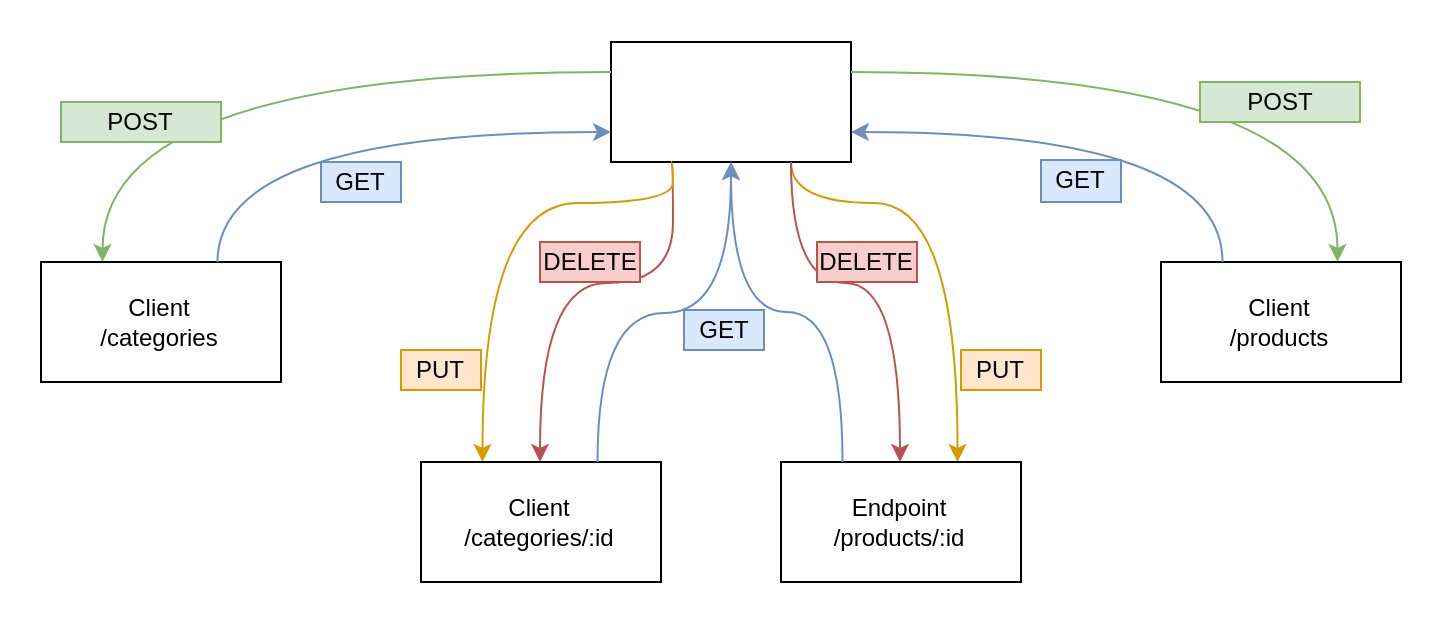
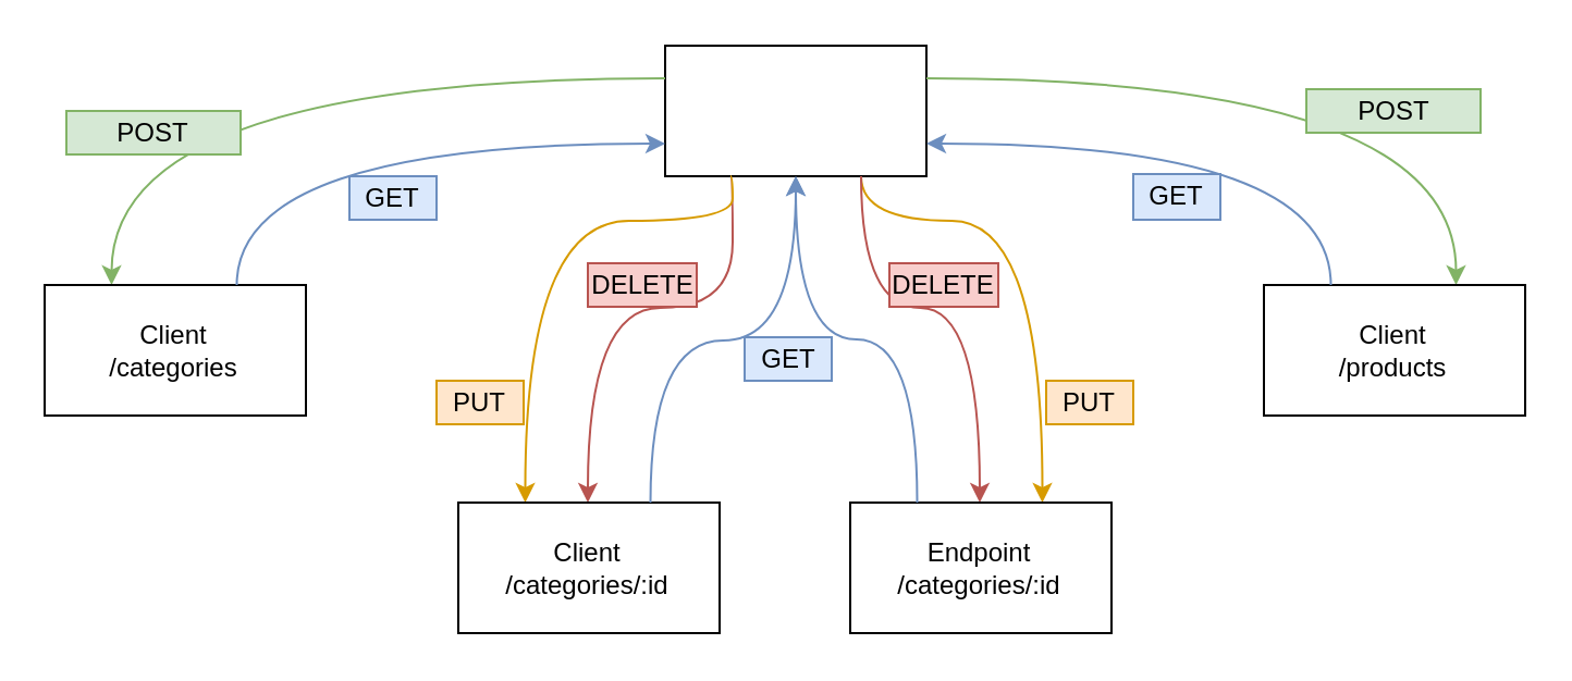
  <mxCell id="0" />
  <mxCell id="1" parent="0" />
  <mxCell id="2" value="" style="rounded=0;whiteSpace=wrap;html=1;" vertex="1" parent="1"><mxGeometry x="305" y="20.5" width="120" height="60" as="geometry" /></mxCell>
  <mxCell id="3" style="edgeStyle=orthogonalEdgeStyle;rounded=0;orthogonalLoop=1;jettySize=auto;html=1;entryX=0.25;entryY=0;entryDx=0;entryDy=0;curved=1;exitX=0;exitY=0.25;exitDx=0;exitDy=0;fillColor=#d5e8d4;strokeColor=#82b366;" edge="1" parent="1" source="2" target="11"><mxGeometry relative="1" as="geometry"><mxPoint x="297" y="34" as="sourcePoint" /></mxGeometry></mxCell>
  <mxCell id="4" style="edgeStyle=orthogonalEdgeStyle;rounded=0;orthogonalLoop=1;jettySize=auto;html=1;exitX=0.25;exitY=1;exitDx=0;exitDy=0;entryX=0.5;entryY=0;entryDx=0;entryDy=0;curved=1;fillColor=#f8cecc;strokeColor=#b85450;" edge="1" parent="1" source="2" target="14"><mxGeometry relative="1" as="geometry"><Array as="points"><mxPoint x="336" y="81" /><mxPoint x="336" y="141" /><mxPoint x="270" y="141" /></Array></mxGeometry></mxCell>
  <mxCell id="5" style="edgeStyle=orthogonalEdgeStyle;rounded=0;orthogonalLoop=1;jettySize=auto;html=1;exitX=0.25;exitY=1;exitDx=0;exitDy=0;entryX=0.25;entryY=0;entryDx=0;entryDy=0;curved=1;fillColor=#ffe6cc;strokeColor=#d79b00;" edge="1" parent="1" source="2" target="14"><mxGeometry relative="1" as="geometry"><Array as="points"><mxPoint x="336" y="81" /><mxPoint x="336" y="101" /><mxPoint x="241" y="101" /></Array></mxGeometry></mxCell>
  <mxCell id="6" style="edgeStyle=orthogonalEdgeStyle;curved=1;rounded=0;orthogonalLoop=1;jettySize=auto;html=1;exitX=0.75;exitY=1;exitDx=0;exitDy=0;entryX=0.75;entryY=0;entryDx=0;entryDy=0;fillColor=#ffe6cc;strokeColor=#d79b00;" edge="1" parent="1" source="2" target="17"><mxGeometry relative="1" as="geometry"><Array as="points"><mxPoint x="395" y="101" /><mxPoint x="478" y="101" /></Array></mxGeometry></mxCell>
  <mxCell id="7" style="edgeStyle=orthogonalEdgeStyle;curved=1;rounded=0;orthogonalLoop=1;jettySize=auto;html=1;exitX=0.75;exitY=1;exitDx=0;exitDy=0;entryX=0.5;entryY=0;entryDx=0;entryDy=0;fillColor=#f8cecc;strokeColor=#b85450;" edge="1" parent="1" source="2" target="17"><mxGeometry relative="1" as="geometry"><Array as="points"><mxPoint x="395" y="141" /><mxPoint x="450" y="141" /></Array></mxGeometry></mxCell>
  <mxCell id="8" style="edgeStyle=orthogonalEdgeStyle;curved=1;rounded=0;orthogonalLoop=1;jettySize=auto;html=1;entryX=0.75;entryY=0;entryDx=0;entryDy=0;exitX=1;exitY=0.25;exitDx=0;exitDy=0;fillColor=#d5e8d4;strokeColor=#82b366;" edge="1" parent="1" source="2" target="20"><mxGeometry relative="1" as="geometry"><mxPoint x="517" y="-16" as="sourcePoint" /></mxGeometry></mxCell>
  <mxCell id="9" value="" style="rounded=0;whiteSpace=wrap;html=1;" vertex="1" parent="1"><mxGeometry x="20" y="130.5" width="120" height="60" as="geometry" /></mxCell>
  <mxCell id="10" style="edgeStyle=orthogonalEdgeStyle;rounded=0;orthogonalLoop=1;jettySize=auto;html=1;exitX=0.75;exitY=0;exitDx=0;exitDy=0;curved=1;entryX=0;entryY=0.75;entryDx=0;entryDy=0;fillColor=#dae8fc;strokeColor=#6c8ebf;" edge="1" parent="1" source="11" target="2"><mxGeometry relative="1" as="geometry"><mxPoint x="267" y="74" as="targetPoint" /></mxGeometry></mxCell>
  <mxCell id="11" value="Client&lt;br&gt;/categories&lt;br&gt;" style="text;html=1;strokeColor=none;fillColor=none;align=center;verticalAlign=middle;whiteSpace=wrap;rounded=0;" vertex="1" parent="1"><mxGeometry x="22" y="130.5" width="115" height="60" as="geometry" /></mxCell>
  <mxCell id="12" value="" style="rounded=0;whiteSpace=wrap;html=1;" vertex="1" parent="1"><mxGeometry x="210" y="230.5" width="120" height="60" as="geometry" /></mxCell>
  <mxCell id="13" style="edgeStyle=orthogonalEdgeStyle;rounded=0;orthogonalLoop=1;jettySize=auto;html=1;exitX=0.75;exitY=0;exitDx=0;exitDy=0;entryX=0.5;entryY=1;entryDx=0;entryDy=0;curved=1;fillColor=#dae8fc;strokeColor=#6c8ebf;" edge="1" parent="1" source="14" target="2"><mxGeometry relative="1" as="geometry"><Array as="points"><mxPoint x="298" y="156" /><mxPoint x="365" y="156" /></Array></mxGeometry></mxCell>
  <mxCell id="14" value="Client&lt;br&gt;/categories/:id&lt;br&gt;" style="text;html=1;strokeColor=none;fillColor=none;align=center;verticalAlign=middle;whiteSpace=wrap;rounded=0;" vertex="1" parent="1"><mxGeometry x="212" y="230.5" width="115" height="60" as="geometry" /></mxCell>
  <mxCell id="15" value="" style="rounded=0;whiteSpace=wrap;html=1;" vertex="1" parent="1"><mxGeometry x="390" y="230.5" width="120" height="60" as="geometry" /></mxCell>
  <mxCell id="16" style="edgeStyle=orthogonalEdgeStyle;curved=1;rounded=0;orthogonalLoop=1;jettySize=auto;html=1;exitX=0.25;exitY=0;exitDx=0;exitDy=0;entryX=0.5;entryY=1;entryDx=0;entryDy=0;fillColor=#dae8fc;strokeColor=#6c8ebf;" edge="1" parent="1" source="17" target="2"><mxGeometry relative="1" as="geometry"><mxPoint x="365" y="84" as="targetPoint" /></mxGeometry></mxCell>
- <mxCell id="17" value="Endpoint&lt;br&gt;/products/:id&lt;br&gt;" style="text;html=1;strokeColor=none;fillColor=none;align=center;verticalAlign=middle;whiteSpace=wrap;rounded=0;" vertex="1" parent="1"><mxGeometry x="392" y="230.5" width="115" height="60" as="geometry" /></mxCell>
+ <mxCell id="17" value="Endpoint&lt;br&gt;/categories/:id&lt;br&gt;" style="text;html=1;strokeColor=none;fillColor=none;align=center;verticalAlign=middle;whiteSpace=wrap;rounded=0;" vertex="1" parent="1"><mxGeometry x="392" y="230.5" width="115" height="60" as="geometry" /></mxCell>
  <mxCell id="18" value="" style="rounded=0;whiteSpace=wrap;html=1;" vertex="1" parent="1"><mxGeometry x="580" y="130.5" width="120" height="60" as="geometry" /></mxCell>
  <mxCell id="19" style="edgeStyle=orthogonalEdgeStyle;curved=1;rounded=0;orthogonalLoop=1;jettySize=auto;html=1;exitX=0.25;exitY=0;exitDx=0;exitDy=0;entryX=1;entryY=0.75;entryDx=0;entryDy=0;fillColor=#dae8fc;strokeColor=#6c8ebf;" edge="1" parent="1" source="20" target="2"><mxGeometry relative="1" as="geometry"><mxPoint x="467" y="44" as="targetPoint" /></mxGeometry></mxCell>
  <mxCell id="20" value="Client&lt;br&gt;/products&lt;br&gt;" style="text;html=1;strokeColor=none;fillColor=none;align=center;verticalAlign=middle;whiteSpace=wrap;rounded=0;" vertex="1" parent="1"><mxGeometry x="582" y="130.5" width="115" height="60" as="geometry" /></mxCell>
  <mxCell id="21" value="POST&lt;br&gt;" style="text;html=1;strokeColor=#82b366;fillColor=#d5e8d4;align=center;verticalAlign=middle;whiteSpace=wrap;rounded=0;" vertex="1" parent="1"><mxGeometry x="30" y="50.5" width="80" height="20" as="geometry" /></mxCell>
  <mxCell id="22" value="GET" style="text;html=1;strokeColor=#6c8ebf;fillColor=#dae8fc;align=center;verticalAlign=middle;whiteSpace=wrap;rounded=0;" vertex="1" parent="1"><mxGeometry x="160" y="80.5" width="40" height="20" as="geometry" /></mxCell>
  <mxCell id="23" value="GET" style="text;html=1;strokeColor=#6c8ebf;fillColor=#dae8fc;align=center;verticalAlign=middle;whiteSpace=wrap;rounded=0;" vertex="1" parent="1"><mxGeometry x="341.5" y="154.5" width="40" height="20" as="geometry" /></mxCell>
  <mxCell id="24" value="PUT&lt;br&gt;" style="text;html=1;strokeColor=#d79b00;fillColor=#ffe6cc;align=center;verticalAlign=middle;whiteSpace=wrap;rounded=0;" vertex="1" parent="1"><mxGeometry x="200" y="174.5" width="40" height="20" as="geometry" /></mxCell>
  <mxCell id="25" value="DELETE&lt;br&gt;" style="text;html=1;strokeColor=#b85450;fillColor=#f8cecc;align=center;verticalAlign=middle;whiteSpace=wrap;rounded=0;" vertex="1" parent="1"><mxGeometry x="269.5" y="120.5" width="50" height="20" as="geometry" /></mxCell>
  <mxCell id="26" value="DELETE&lt;br&gt;" style="text;html=1;strokeColor=#b85450;fillColor=#f8cecc;align=center;verticalAlign=middle;whiteSpace=wrap;rounded=0;" vertex="1" parent="1"><mxGeometry x="408" y="120.5" width="50" height="20" as="geometry" /></mxCell>
  <mxCell id="27" value="PUT&lt;br&gt;" style="text;html=1;strokeColor=#d79b00;fillColor=#ffe6cc;align=center;verticalAlign=middle;whiteSpace=wrap;rounded=0;" vertex="1" parent="1"><mxGeometry x="480" y="174.5" width="40" height="20" as="geometry" /></mxCell>
  <mxCell id="28" value="GET" style="text;html=1;strokeColor=#6c8ebf;fillColor=#dae8fc;align=center;verticalAlign=middle;whiteSpace=wrap;rounded=0;" vertex="1" parent="1"><mxGeometry x="520" y="79.5" width="40" height="21" as="geometry" /></mxCell>
  <mxCell id="29" value="POST&lt;br&gt;" style="text;html=1;strokeColor=#82b366;fillColor=#d5e8d4;align=center;verticalAlign=middle;whiteSpace=wrap;rounded=0;" vertex="1" parent="1"><mxGeometry x="599.5" y="40.5" width="80" height="20" as="geometry" /></mxCell>
